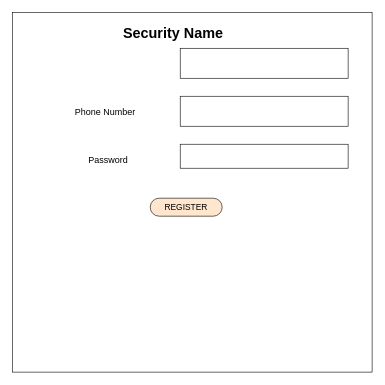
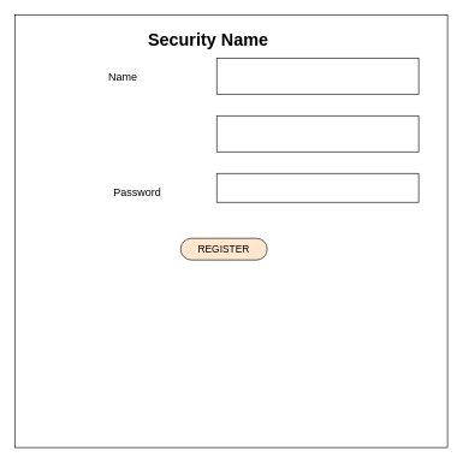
  <mxCell id="0" />
  <mxCell id="1" parent="0" />
  <mxCell id="2" value="" style="whiteSpace=wrap;html=1;aspect=fixed;" parent="1" vertex="1"><mxGeometry x="20" y="20" width="600" height="600" as="geometry" /></mxCell>
  <mxCell id="3" value="" style="rounded=0;whiteSpace=wrap;html=1;" parent="1" vertex="1"><mxGeometry x="300" y="80" width="280" height="50" as="geometry" /></mxCell>
+ <mxCell id="4" value="&lt;font style=&quot;font-size: 15px&quot;&gt;Name&lt;/font&gt;" style="text;html=1;strokeColor=none;fillColor=none;align=center;verticalAlign=middle;whiteSpace=wrap;rounded=0;" parent="1" vertex="1"><mxGeometry x="70" y="80" width="200" height="50" as="geometry" /></mxCell>
  <mxCell id="5" value="" style="rounded=0;whiteSpace=wrap;html=1;" vertex="1" parent="1"><mxGeometry x="300" y="160" width="280" height="50" as="geometry" /></mxCell>
- <mxCell id="6" value="&lt;font style=&quot;font-size: 15px&quot;&gt;Phone Number&lt;/font&gt;" style="text;html=1;strokeColor=none;fillColor=none;align=center;verticalAlign=middle;whiteSpace=wrap;rounded=0;" vertex="1" parent="1"><mxGeometry x="80" y="160" width="190" height="50" as="geometry" /></mxCell>
- <mxCell id="7" value="&lt;font style=&quot;font-size: 15px&quot;&gt;Password&lt;/font&gt;" style="text;html=1;strokeColor=none;fillColor=none;align=center;verticalAlign=middle;whiteSpace=wrap;rounded=0;" vertex="1" parent="1"><mxGeometry x="100" y="240" width="160" height="50" as="geometry" /></mxCell>
+ <mxCell id="7" value="&lt;font style=&quot;font-size: 15px&quot;&gt;Password&lt;/font&gt;" style="text;html=1;strokeColor=none;fillColor=none;align=center;verticalAlign=middle;whiteSpace=wrap;rounded=0;" vertex="1" parent="1"><mxGeometry x="110" y="240" width="160" height="50" as="geometry" /></mxCell>
  <mxCell id="8" value="" style="rounded=0;whiteSpace=wrap;html=1;" vertex="1" parent="1"><mxGeometry x="300" y="240" width="280" height="40" as="geometry" /></mxCell>
  <mxCell id="9" value="&lt;font style=&quot;font-size: 14px&quot;&gt;REGISTER&lt;/font&gt;" style="rounded=1;whiteSpace=wrap;html=1;arcSize=50;fillColor=#ffe6cc;" vertex="1" parent="1"><mxGeometry x="250" y="330" width="120" height="30" as="geometry" /></mxCell>
  <mxCell id="10" value="&lt;h1&gt;Security Name&lt;/h1&gt;" style="text;html=1;strokeColor=none;fillColor=none;spacing=5;spacingTop=-20;whiteSpace=wrap;overflow=hidden;rounded=0;" vertex="1" parent="1"><mxGeometry x="200" y="35" width="220" height="45" as="geometry" /></mxCell>
